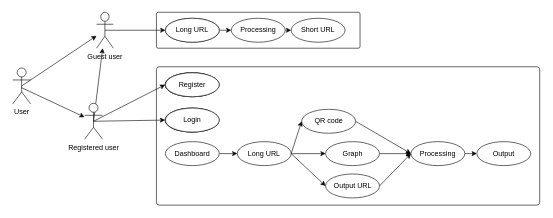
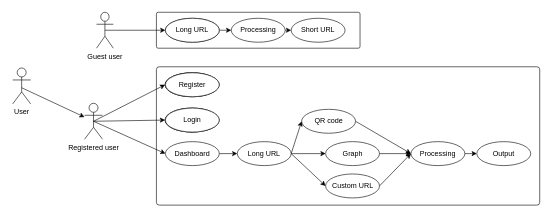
  <mxCell id="0" />
  <mxCell id="1" parent="0" />
  <mxCell id="2" value="" style="rounded=1;whiteSpace=wrap;html=1;arcSize=2;fillColor=none;" vertex="1" parent="1"><mxGeometry x="260" y="111" width="640" height="231" as="geometry" /></mxCell>
  <mxCell id="3" value="" style="rounded=1;whiteSpace=wrap;html=1;arcSize=5;fillColor=none;" vertex="1" parent="1"><mxGeometry x="260" y="20" width="340" height="60" as="geometry" /></mxCell>
- <mxCell id="4" style="edgeStyle=none;html=1;exitX=0.5;exitY=0.5;exitDx=0;exitDy=0;exitPerimeter=0;" edge="1" parent="1" source="6" target="12"><mxGeometry relative="1" as="geometry" /></mxCell>
  <mxCell id="5" style="edgeStyle=none;html=1;exitX=0.5;exitY=0.5;exitDx=0;exitDy=0;exitPerimeter=0;" edge="1" parent="1" target="10"><mxGeometry relative="1" as="geometry"><mxPoint x="35" y="146" as="sourcePoint" /><mxPoint x="100" y="192" as="targetPoint" /></mxGeometry></mxCell>
  <mxCell id="6" value="User" style="shape=umlActor;verticalLabelPosition=bottom;verticalAlign=top;html=1;outlineConnect=0;" parent="1" vertex="1"><mxGeometry x="20" y="113" width="30" height="60" as="geometry" /></mxCell>
  <mxCell id="7" style="edgeStyle=none;html=1;exitX=0.5;exitY=0.5;exitDx=0;exitDy=0;exitPerimeter=0;entryX=0;entryY=0.5;entryDx=0;entryDy=0;" edge="1" parent="1" source="10" target="18"><mxGeometry relative="1" as="geometry" /></mxCell>
- <mxCell id="8" style="edgeStyle=none;html=1;exitX=0.5;exitY=0.5;exitDx=0;exitDy=0;exitPerimeter=0;" edge="1" parent="1" source="10" target="12"><mxGeometry relative="1" as="geometry" /></mxCell>
+ <mxCell id="8" style="edgeStyle=none;html=1;exitX=0.5;exitY=0.5;exitDx=0;exitDy=0;exitPerimeter=0;entryX=0;entryY=0.5;entryDx=0;entryDy=0;" edge="1" parent="1" source="10" target="30"><mxGeometry relative="1" as="geometry" /></mxCell>
  <mxCell id="9" style="edgeStyle=none;html=1;exitX=0.5;exitY=0.5;exitDx=0;exitDy=0;exitPerimeter=0;entryX=0;entryY=0.5;entryDx=0;entryDy=0;" edge="1" parent="1" source="10" target="19"><mxGeometry relative="1" as="geometry" /></mxCell>
  <mxCell id="10" value="Registered user" style="shape=umlActor;verticalLabelPosition=bottom;verticalAlign=top;html=1;outlineConnect=0;" vertex="1" parent="1"><mxGeometry x="140" y="172" width="30" height="60" as="geometry" /></mxCell>
  <mxCell id="11" style="edgeStyle=none;html=1;exitX=0.5;exitY=0.5;exitDx=0;exitDy=0;exitPerimeter=0;" edge="1" parent="1" source="12" target="14"><mxGeometry relative="1" as="geometry" /></mxCell>
  <mxCell id="12" value="Guest user" style="shape=umlActor;verticalLabelPosition=bottom;verticalAlign=top;html=1;outlineConnect=0;" vertex="1" parent="1"><mxGeometry x="160" y="20" width="28" height="60" as="geometry" /></mxCell>
  <mxCell id="13" style="edgeStyle=none;html=1;exitX=1;exitY=0.5;exitDx=0;exitDy=0;entryX=0;entryY=0.5;entryDx=0;entryDy=0;" edge="1" parent="1" source="14" target="16"><mxGeometry relative="1" as="geometry" /></mxCell>
  <mxCell id="14" value="Long URL" style="ellipse;whiteSpace=wrap;html=1;" vertex="1" parent="1"><mxGeometry x="275" y="30" width="90" height="40" as="geometry" /></mxCell>
  <mxCell id="15" style="edgeStyle=none;html=1;exitX=1;exitY=0.5;exitDx=0;exitDy=0;entryX=0;entryY=0.5;entryDx=0;entryDy=0;" edge="1" parent="1" source="16" target="17"><mxGeometry relative="1" as="geometry" /></mxCell>
  <mxCell id="16" value="Processing" style="ellipse;whiteSpace=wrap;html=1;" vertex="1" parent="1"><mxGeometry x="385" y="30" width="90" height="40" as="geometry" /></mxCell>
  <mxCell id="17" value="Short URL" style="ellipse;whiteSpace=wrap;html=1;" vertex="1" parent="1"><mxGeometry x="485" y="30" width="90" height="40" as="geometry" /></mxCell>
  <mxCell id="18" value="Login" style="ellipse;whiteSpace=wrap;html=1;" vertex="1" parent="1"><mxGeometry x="274.5" y="180" width="90" height="40" as="geometry" /></mxCell>
  <mxCell id="19" value="Register" style="ellipse;whiteSpace=wrap;html=1;" vertex="1" parent="1"><mxGeometry x="274.5" y="121" width="90" height="40" as="geometry" /></mxCell>
  <mxCell id="20" style="edgeStyle=none;html=1;exitX=1;exitY=0.5;exitDx=0;exitDy=0;entryX=0;entryY=0.5;entryDx=0;entryDy=0;" edge="1" parent="1" source="21" target="27"><mxGeometry relative="1" as="geometry" /></mxCell>
  <mxCell id="21" value="Graph" style="ellipse;whiteSpace=wrap;html=1;" vertex="1" parent="1"><mxGeometry x="542.5" y="236" width="90" height="40" as="geometry" /></mxCell>
  <mxCell id="22" style="edgeStyle=none;html=1;exitX=1;exitY=0.5;exitDx=0;exitDy=0;entryX=0;entryY=0.5;entryDx=0;entryDy=0;" edge="1" parent="1"><mxGeometry relative="1" as="geometry"><mxPoint x="402.5" y="252" as="sourcePoint" /></mxGeometry></mxCell>
  <mxCell id="23" style="edgeStyle=none;html=1;exitX=1;exitY=0.5;exitDx=0;exitDy=0;entryX=0;entryY=0.5;entryDx=0;entryDy=0;" edge="1" parent="1"><mxGeometry relative="1" as="geometry"><mxPoint x="512.5" y="252" as="sourcePoint" /></mxGeometry></mxCell>
  <mxCell id="24" style="edgeStyle=none;html=1;exitX=1;exitY=0.5;exitDx=0;exitDy=0;entryX=0;entryY=0.5;entryDx=0;entryDy=0;" edge="1" parent="1" source="25" target="27"><mxGeometry relative="1" as="geometry" /></mxCell>
  <mxCell id="25" value="QR code" style="ellipse;whiteSpace=wrap;html=1;" vertex="1" parent="1"><mxGeometry x="502.5" y="182" width="90" height="40" as="geometry" /></mxCell>
  <mxCell id="26" style="edgeStyle=none;html=1;exitX=1;exitY=0.5;exitDx=0;exitDy=0;entryX=0;entryY=0.5;entryDx=0;entryDy=0;" edge="1" parent="1" source="27" target="28"><mxGeometry relative="1" as="geometry" /></mxCell>
  <mxCell id="27" value="Processing" style="ellipse;whiteSpace=wrap;html=1;" vertex="1" parent="1"><mxGeometry x="685" y="236" width="90" height="40" as="geometry" /></mxCell>
  <mxCell id="28" value="Output" style="ellipse;whiteSpace=wrap;html=1;" vertex="1" parent="1"><mxGeometry x="795" y="236" width="90" height="40" as="geometry" /></mxCell>
  <mxCell id="29" style="edgeStyle=none;html=1;exitX=1;exitY=0.5;exitDx=0;exitDy=0;entryX=0;entryY=0.5;entryDx=0;entryDy=0;" edge="1" parent="1" source="30" target="34"><mxGeometry relative="1" as="geometry" /></mxCell>
  <mxCell id="30" value="Dashboard" style="ellipse;whiteSpace=wrap;html=1;" vertex="1" parent="1"><mxGeometry x="275" y="236" width="90" height="40" as="geometry" /></mxCell>
  <mxCell id="31" style="edgeStyle=none;html=1;exitX=1;exitY=0.5;exitDx=0;exitDy=0;entryX=0;entryY=0.5;entryDx=0;entryDy=0;" edge="1" parent="1" source="34" target="25"><mxGeometry relative="1" as="geometry" /></mxCell>
  <mxCell id="32" style="edgeStyle=none;html=1;exitX=1;exitY=0.5;exitDx=0;exitDy=0;entryX=0;entryY=0.5;entryDx=0;entryDy=0;" edge="1" parent="1" source="34" target="21"><mxGeometry relative="1" as="geometry" /></mxCell>
  <mxCell id="33" style="edgeStyle=none;html=1;exitX=1;exitY=0.5;exitDx=0;exitDy=0;entryX=0;entryY=0.5;entryDx=0;entryDy=0;" edge="1" parent="1" source="34" target="36"><mxGeometry relative="1" as="geometry" /></mxCell>
  <mxCell id="34" value="Long URL" style="ellipse;whiteSpace=wrap;html=1;" vertex="1" parent="1"><mxGeometry x="395" y="236" width="90" height="40" as="geometry" /></mxCell>
  <mxCell id="35" style="edgeStyle=none;html=1;exitX=1;exitY=0.5;exitDx=0;exitDy=0;entryX=0;entryY=0.5;entryDx=0;entryDy=0;" edge="1" parent="1" source="36" target="27"><mxGeometry relative="1" as="geometry" /></mxCell>
- <mxCell id="36" value="Output URL" style="ellipse;whiteSpace=wrap;html=1;" vertex="1" parent="1"><mxGeometry x="542.5" y="290" width="90" height="40" as="geometry" /></mxCell>
+ <mxCell id="36" value="Custom URL" style="ellipse;whiteSpace=wrap;html=1;" vertex="1" parent="1"><mxGeometry x="542.5" y="290" width="90" height="40" as="geometry" /></mxCell>
  <mxCell id="37" value="Register" style="ellipse;whiteSpace=wrap;html=1;" vertex="1" parent="1"><mxGeometry x="274.5" y="121" width="90" height="40" as="geometry" /></mxCell>
  <mxCell id="38" value="Login" style="ellipse;whiteSpace=wrap;html=1;" vertex="1" parent="1"><mxGeometry x="274.5" y="180" width="90" height="40" as="geometry" /></mxCell>
  <mxCell id="39" value="Long URL" style="ellipse;whiteSpace=wrap;html=1;" vertex="1" parent="1"><mxGeometry x="275" y="30" width="90" height="40" as="geometry" /></mxCell>
  <mxCell id="40" value="Register" style="ellipse;whiteSpace=wrap;html=1;" vertex="1" parent="1"><mxGeometry x="275" y="121" width="90" height="40" as="geometry" /></mxCell>
  <mxCell id="41" value="Login" style="ellipse;whiteSpace=wrap;html=1;" vertex="1" parent="1"><mxGeometry x="275" y="180" width="90" height="40" as="geometry" /></mxCell>
